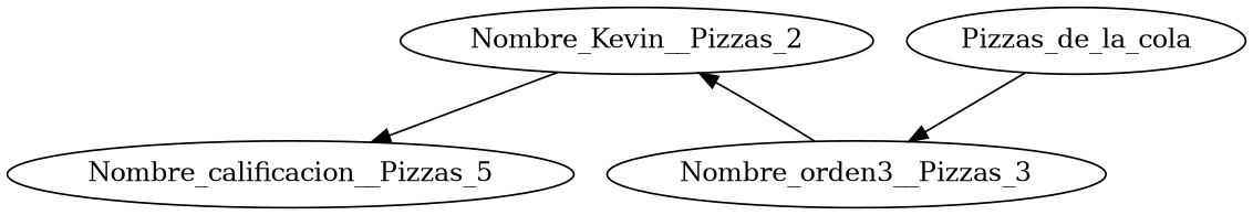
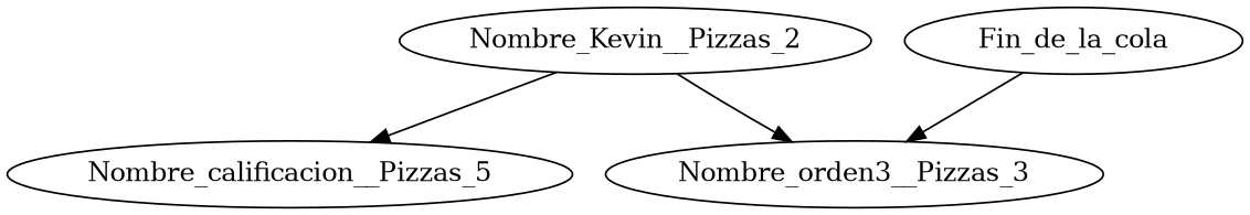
  digraph {
    n1 [label=Nombre_calificacion__Pizzas_5]
    Nombre_Kevin__Pizzas_2
    Nombre_orden3__Pizzas_3
-   Fin_de_la_cola [label=Pizzas_de_la_cola]
+   Fin_de_la_cola
    Nombre_Kevin__Pizzas_2 -> n1
-   Nombre_orden3__Pizzas_3 -> Nombre_Kevin__Pizzas_2
+   Nombre_Kevin__Pizzas_2 -> Nombre_orden3__Pizzas_3
    Fin_de_la_cola -> Nombre_orden3__Pizzas_3
  }
